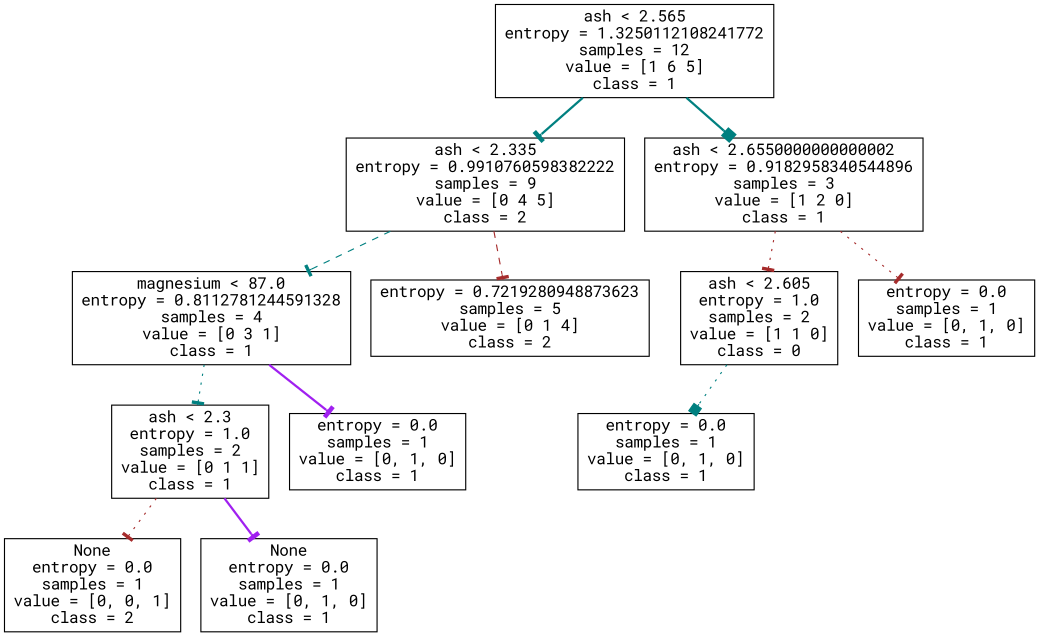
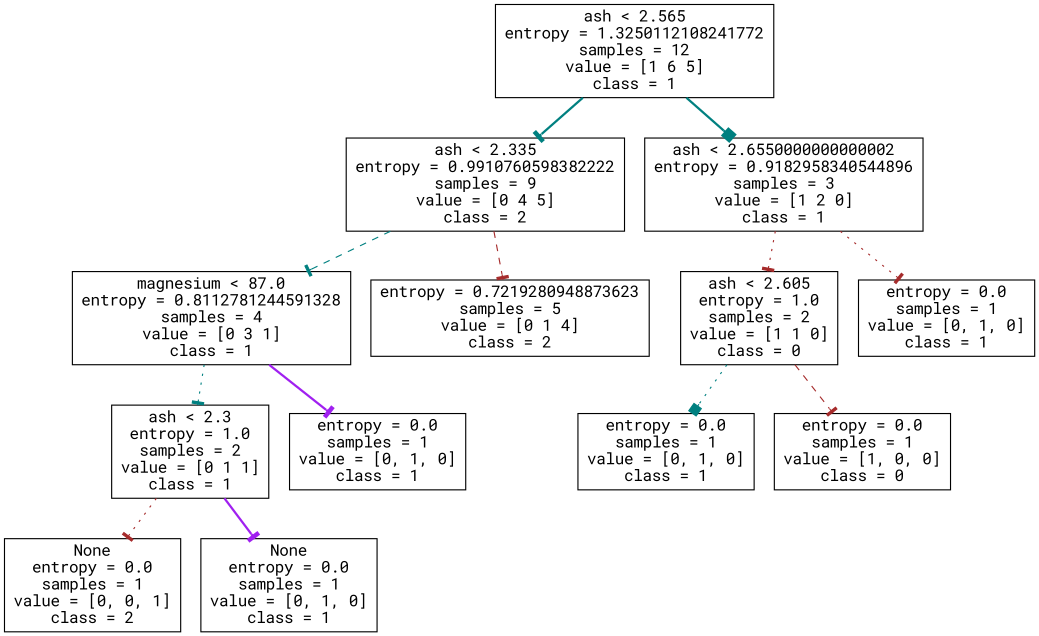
  digraph {
    fontname="Roboto Mono"
    node [shape=box fontname="Roboto Mono"]
    edge [color=teal style=dotted arrowhead=tee fontname="Roboto Mono"]
    n1 [label="ash < 2.565\nentropy = 1.3250112108241772\nsamples = 12\nvalue = [1 6 5]\nclass = 1"]
    n2 [label="ash < 2.335\nentropy = 0.9910760598382222\nsamples = 9\nvalue = [0 4 5]\nclass = 2"]
    n3 [label="ash < 2.6550000000000002\nentropy = 0.9182958340544896\nsamples = 3\nvalue = [1 2 0]\nclass = 1"]
    n4 [label="magnesium < 87.0\nentropy = 0.8112781244591328\nsamples = 4\nvalue = [0 3 1]\nclass = 1"]
    n5 [label="entropy = 0.7219280948873623\nsamples = 5\nvalue = [0 1 4]\nclass = 2"]
    n6 [label="ash < 2.3\nentropy = 1.0\nsamples = 2\nvalue = [0 1 1]\nclass = 1"]
    n7 [label="entropy = 0.0\nsamples = 1\nvalue = [0, 1, 0]\nclass = 1"]
    n8 [label="None\nentropy = 0.0\nsamples = 1\nvalue = [0, 0, 1]\nclass = 2"]
    n9 [label="None\nentropy = 0.0\nsamples = 1\nvalue = [0, 1, 0]\nclass = 1"]
    n10 [label="ash < 2.605\nentropy = 1.0\nsamples = 2\nvalue = [1 1 0]\nclass = 0"]
    n11 [label="entropy = 0.0\nsamples = 1\nvalue = [0, 1, 0]\nclass = 1"]
    n12 [label="entropy = 0.0\nsamples = 1\nvalue = [0, 1, 0]\nclass = 1"]
+   n13 [label="entropy = 0.0\nsamples = 1\nvalue = [1, 0, 0]\nclass = 0"]
    n1 -> n2 [style=bold]
    n1 -> n3 [style=bold arrowhead=box]
    n2 -> n4 [style=dashed]
    n2 -> n5 [color=brown style=dashed]
    n3 -> n10 [color=brown]
    n3 -> n11 [color=brown]
    n4 -> n6
    n4 -> n7 [color=purple style=bold]
    n6 -> n8 [color=brown]
    n6 -> n9 [color=purple style=bold]
    n10 -> n12 [arrowhead=box]
+   n10 -> n13 [color=brown style=dashed]
  }
